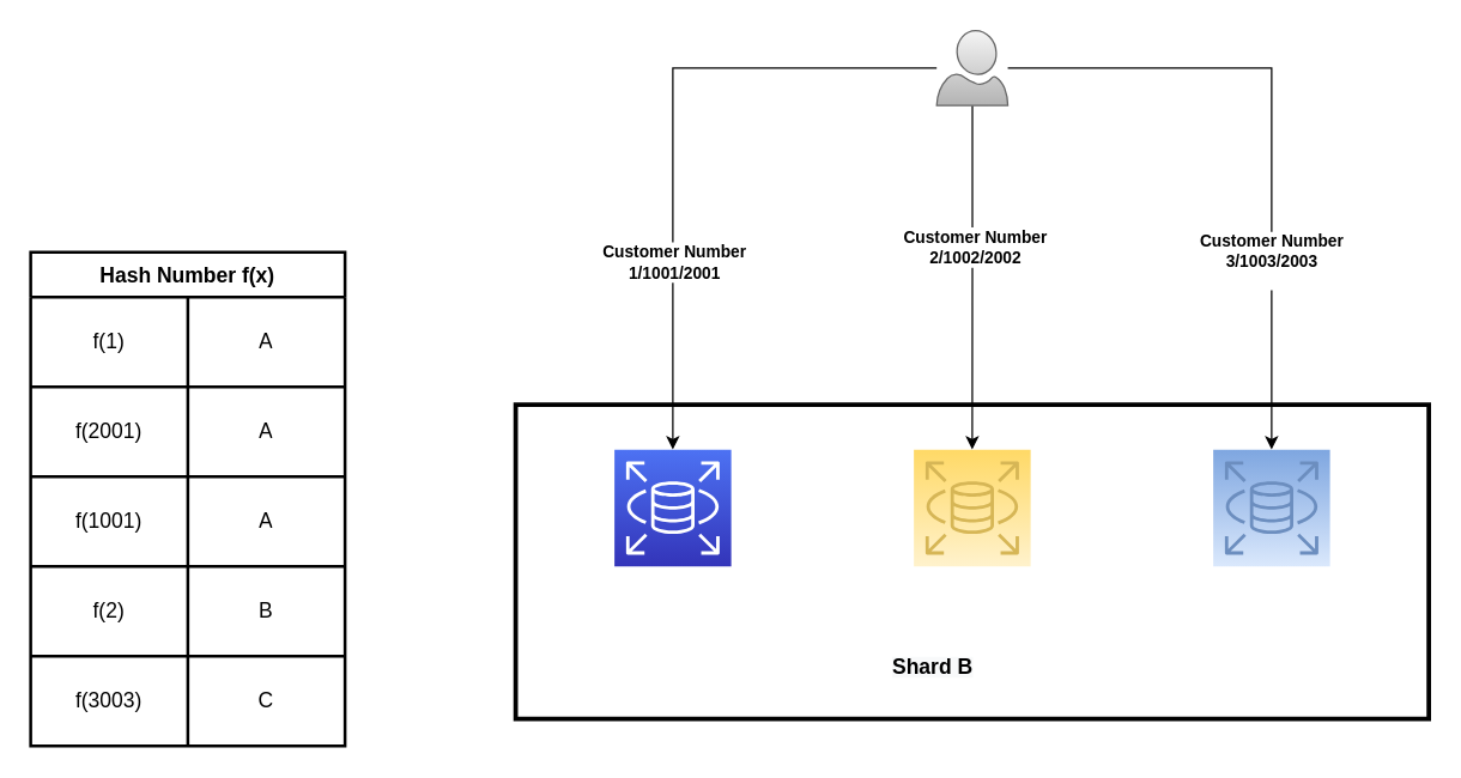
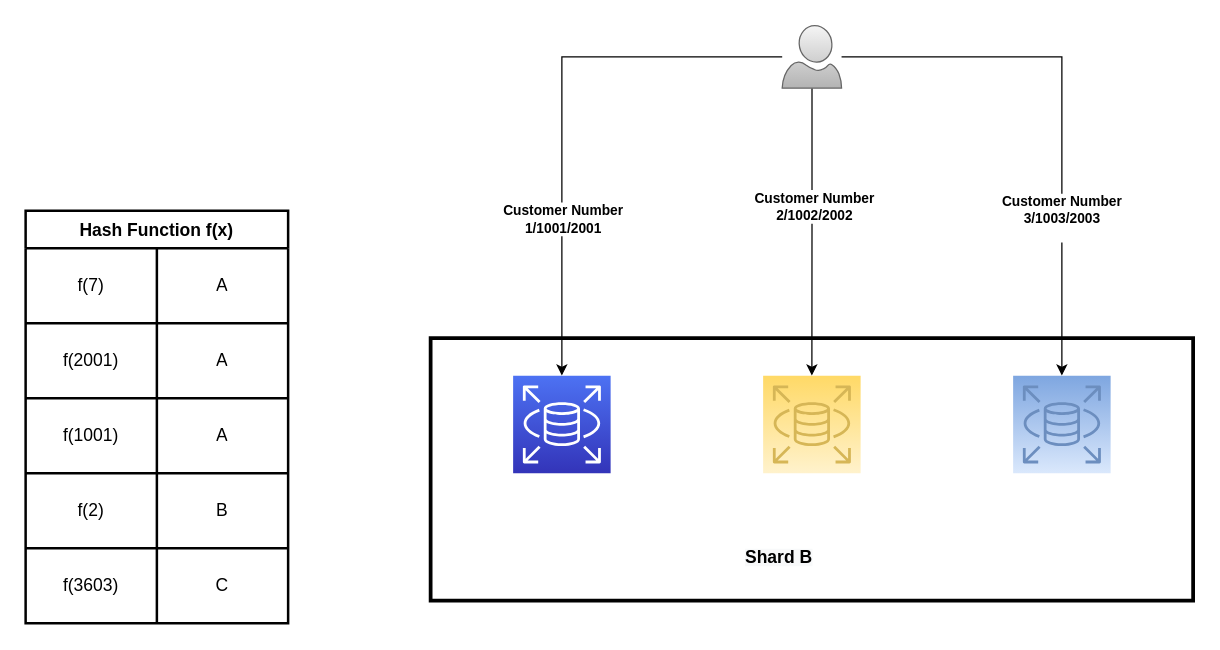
  <mxCell id="0" />
  <mxCell id="1" parent="0" />
  <mxCell id="2" value="" style="sketch=0;points=[[0,0,0],[0.25,0,0],[0.5,0,0],[0.75,0,0],[1,0,0],[0,1,0],[0.25,1,0],[0.5,1,0],[0.75,1,0],[1,1,0],[0,0.25,0],[0,0.5,0],[0,0.75,0],[1,0.25,0],[1,0.5,0],[1,0.75,0]];outlineConnect=0;fontColor=#232F3E;gradientColor=#4D72F3;gradientDirection=north;fillColor=#3334B9;strokeColor=#ffffff;dashed=0;verticalLabelPosition=bottom;verticalAlign=top;align=center;html=1;fontSize=12;fontStyle=0;aspect=fixed;shape=mxgraph.aws4.resourceIcon;resIcon=mxgraph.aws4.rds;" vertex="1" parent="1"><mxGeometry x="410" y="300" width="78" height="78" as="geometry" /></mxCell>
  <mxCell id="3" value="" style="sketch=0;points=[[0,0,0],[0.25,0,0],[0.5,0,0],[0.75,0,0],[1,0,0],[0,1,0],[0.25,1,0],[0.5,1,0],[0.75,1,0],[1,1,0],[0,0.25,0],[0,0.5,0],[0,0.75,0],[1,0.25,0],[1,0.5,0],[1,0.75,0]];outlineConnect=0;gradientDirection=north;fillColor=#fff2cc;strokeColor=#d6b656;dashed=0;verticalLabelPosition=bottom;verticalAlign=top;align=center;html=1;fontSize=12;fontStyle=0;aspect=fixed;shape=mxgraph.aws4.resourceIcon;resIcon=mxgraph.aws4.rds;gradientColor=#ffd966;" vertex="1" parent="1"><mxGeometry x="610" y="300" width="78" height="78" as="geometry" /></mxCell>
  <mxCell id="4" value="" style="sketch=0;points=[[0,0,0],[0.25,0,0],[0.5,0,0],[0.75,0,0],[1,0,0],[0,1,0],[0.25,1,0],[0.5,1,0],[0.75,1,0],[1,1,0],[0,0.25,0],[0,0.5,0],[0,0.75,0],[1,0.25,0],[1,0.5,0],[1,0.75,0]];outlineConnect=0;gradientDirection=north;fillColor=#dae8fc;strokeColor=#6c8ebf;dashed=0;verticalLabelPosition=bottom;verticalAlign=top;align=center;html=1;fontSize=12;fontStyle=0;aspect=fixed;shape=mxgraph.aws4.resourceIcon;resIcon=mxgraph.aws4.rds;gradientColor=#7ea6e0;" vertex="1" parent="1"><mxGeometry x="810" y="300" width="78" height="78" as="geometry" /></mxCell>
  <mxCell id="5" value="&lt;b style=&quot;color: rgb(0, 0, 0); font-family: Helvetica; font-style: normal; font-variant-ligatures: normal; font-variant-caps: normal; letter-spacing: normal; orphans: 2; text-align: center; text-indent: 0px; text-transform: none; widows: 2; word-spacing: 0px; -webkit-text-stroke-width: 0px; background-color: rgb(248, 249, 250); text-decoration-thickness: initial; text-decoration-style: initial; text-decoration-color: initial;&quot;&gt;&lt;font style=&quot;font-size: 14px;&quot;&gt;Shard B&lt;/font&gt;&lt;/b&gt;" style="text;whiteSpace=wrap;html=1;" vertex="1" parent="1"><mxGeometry x="594" y="430" width="70" height="30" as="geometry" /></mxCell>
  <mxCell id="6" style="edgeStyle=orthogonalEdgeStyle;rounded=0;orthogonalLoop=1;jettySize=auto;html=1;" edge="1" parent="1" source="13" target="2"><mxGeometry relative="1" as="geometry" /></mxCell>
  <mxCell id="7" value="&lt;b&gt;Customer Number&lt;br&gt;1/1001/2001&lt;br&gt;&lt;/b&gt;" style="edgeLabel;html=1;align=center;verticalAlign=middle;resizable=0;points=[];" vertex="1" connectable="0" parent="6"><mxGeometry x="0.445" y="-2" relative="1" as="geometry"><mxPoint x="2" y="-6" as="offset" /></mxGeometry></mxCell>
  <mxCell id="8" style="edgeStyle=orthogonalEdgeStyle;rounded=0;orthogonalLoop=1;jettySize=auto;html=1;" edge="1" parent="1" source="13" target="3"><mxGeometry relative="1" as="geometry" /></mxCell>
  <mxCell id="9" value="&lt;b&gt;Customer Number&lt;br&gt;2/1002/2002&lt;/b&gt;" style="edgeLabel;html=1;align=center;verticalAlign=middle;resizable=0;points=[];" vertex="1" connectable="0" parent="8"><mxGeometry x="-0.195" y="1" relative="1" as="geometry"><mxPoint y="1" as="offset" /></mxGeometry></mxCell>
  <mxCell id="10" style="edgeStyle=orthogonalEdgeStyle;rounded=0;orthogonalLoop=1;jettySize=auto;html=1;entryX=0.5;entryY=0;entryDx=0;entryDy=0;entryPerimeter=0;" edge="1" parent="1" source="13" target="4"><mxGeometry relative="1" as="geometry" /></mxCell>
  <mxCell id="11" value="&lt;span style=&quot;color: rgba(0, 0, 0, 0); font-family: monospace; font-size: 0px; text-align: start; background-color: rgb(248, 249, 250);&quot;&gt;%3CmxGraphModel%3E%3Croot%3E%3CmxCell%20id%3D%220%22%2F%3E%3CmxCell%20id%3D%221%22%20parent%3D%220%22%2F%3E%3CmxCell%20id%3D%222%22%20value%3D%22Customer%20Number%26lt%3Bbr%26gt%3B1000-2000%22%20style%3D%22edgeLabel%3Bhtml%3D1%3Balign%3Dcenter%3BverticalAlign%3Dmiddle%3Bresizable%3D0%3Bpoints%3D%5B%5D%3B%22%20vertex%3D%221%22%20connectable%3D%220%22%20parent%3D%221%22%3E%3CmxGeometry%20x%3D%22400.1%22%20y%3D%22139%22%20as%3D%22geometry%22%2F%3E%3C%2FmxCell%3E%3C%2Froot%3E%3C%2FmxGraphModel%3E&lt;/span&gt;" style="edgeLabel;html=1;align=center;verticalAlign=middle;resizable=0;points=[];" vertex="1" connectable="0" parent="10"><mxGeometry x="0.391" y="-2" relative="1" as="geometry"><mxPoint as="offset" /></mxGeometry></mxCell>
  <mxCell id="12" value="&lt;b&gt;Customer Number&lt;br&gt;3/1003/2003&lt;br&gt;&lt;br&gt;&lt;/b&gt;" style="edgeLabel;html=1;align=center;verticalAlign=middle;resizable=0;points=[];" vertex="1" connectable="0" parent="10"><mxGeometry x="0.472" y="-1" relative="1" as="geometry"><mxPoint y="-12" as="offset" /></mxGeometry></mxCell>
  <mxCell id="13" value="" style="verticalLabelPosition=bottom;html=1;verticalAlign=top;align=center;strokeColor=#666666;fillColor=#f5f5f5;shape=mxgraph.azure.user;gradientColor=#b3b3b3;" vertex="1" parent="1"><mxGeometry x="625.25" width="47.5" height="50" as="geometry" y="20" /></mxCell>
  <mxCell id="14" value="" style="rounded=0;whiteSpace=wrap;html=1;fontSize=14;fillColor=none;strokeWidth=3;" vertex="1" parent="1"><mxGeometry x="344" y="270" width="610" height="210" as="geometry" /></mxCell>
- <mxCell id="15" value="Hash Number f(x)" style="shape=table;startSize=30;container=1;collapsible=0;childLayout=tableLayout;fontSize=14;strokeWidth=2;fillColor=none;labelBackgroundColor=default;fontStyle=1" vertex="1" parent="1"><mxGeometry x="20" y="168" width="210" height="330" as="geometry" /></mxCell>
+ <mxCell id="15" value="Hash Function f(x)" style="shape=table;startSize=30;container=1;collapsible=0;childLayout=tableLayout;fontSize=14;strokeWidth=2;fillColor=none;labelBackgroundColor=default;fontStyle=1" vertex="1" parent="1"><mxGeometry x="20" y="168" width="210" height="330" as="geometry" /></mxCell>
  <mxCell id="16" value="" style="shape=tableRow;horizontal=0;startSize=0;swimlaneHead=0;swimlaneBody=0;top=0;left=0;bottom=0;right=0;collapsible=0;dropTarget=0;fillColor=none;points=[[0,0.5],[1,0.5]];portConstraint=eastwest;fontSize=14;strokeWidth=3;" vertex="1" parent="15"><mxGeometry y="30" width="210" height="60" as="geometry" /></mxCell>
- <mxCell id="17" value="f(1)" style="shape=partialRectangle;html=1;whiteSpace=wrap;connectable=0;overflow=hidden;fillColor=none;top=0;left=0;bottom=0;right=0;pointerEvents=1;fontSize=14;strokeWidth=3;" vertex="1" parent="16"><mxGeometry width="105" height="60" as="geometry"><mxRectangle width="105" height="60" as="alternateBounds" /></mxGeometry></mxCell>
+ <mxCell id="17" value="f(7)" style="shape=partialRectangle;html=1;whiteSpace=wrap;connectable=0;overflow=hidden;fillColor=none;top=0;left=0;bottom=0;right=0;pointerEvents=1;fontSize=14;strokeWidth=3;" vertex="1" parent="16"><mxGeometry width="105" height="60" as="geometry"><mxRectangle width="105" height="60" as="alternateBounds" /></mxGeometry></mxCell>
  <mxCell id="18" value="A" style="shape=partialRectangle;html=1;whiteSpace=wrap;connectable=0;overflow=hidden;fillColor=none;top=0;left=0;bottom=0;right=0;pointerEvents=1;fontSize=14;strokeWidth=3;" vertex="1" parent="16"><mxGeometry x="105" width="105" height="60" as="geometry"><mxRectangle width="105" height="60" as="alternateBounds" /></mxGeometry></mxCell>
  <mxCell id="19" value="" style="shape=tableRow;horizontal=0;startSize=0;swimlaneHead=0;swimlaneBody=0;top=0;left=0;bottom=0;right=0;collapsible=0;dropTarget=0;fillColor=none;points=[[0,0.5],[1,0.5]];portConstraint=eastwest;fontSize=14;strokeWidth=3;" vertex="1" parent="15"><mxGeometry y="90" width="210" height="60" as="geometry" /></mxCell>
  <mxCell id="20" value="f(2001)" style="shape=partialRectangle;html=1;whiteSpace=wrap;connectable=0;overflow=hidden;fillColor=none;top=0;left=0;bottom=0;right=0;pointerEvents=1;fontSize=14;strokeWidth=3;" vertex="1" parent="19"><mxGeometry width="105" height="60" as="geometry"><mxRectangle width="105" height="60" as="alternateBounds" /></mxGeometry></mxCell>
  <mxCell id="21" value="A" style="shape=partialRectangle;html=1;whiteSpace=wrap;connectable=0;overflow=hidden;fillColor=none;top=0;left=0;bottom=0;right=0;pointerEvents=1;fontSize=14;strokeWidth=3;" vertex="1" parent="19"><mxGeometry x="105" width="105" height="60" as="geometry"><mxRectangle width="105" height="60" as="alternateBounds" /></mxGeometry></mxCell>
  <mxCell id="22" value="" style="shape=tableRow;horizontal=0;startSize=0;swimlaneHead=0;swimlaneBody=0;top=0;left=0;bottom=0;right=0;collapsible=0;dropTarget=0;fillColor=none;points=[[0,0.5],[1,0.5]];portConstraint=eastwest;fontSize=14;strokeWidth=3;" vertex="1" parent="15"><mxGeometry y="150" width="210" height="60" as="geometry" /></mxCell>
  <mxCell id="23" value="f(1001)" style="shape=partialRectangle;html=1;whiteSpace=wrap;connectable=0;overflow=hidden;fillColor=none;top=0;left=0;bottom=0;right=0;pointerEvents=1;fontSize=14;strokeWidth=3;" vertex="1" parent="22"><mxGeometry width="105" height="60" as="geometry"><mxRectangle width="105" height="60" as="alternateBounds" /></mxGeometry></mxCell>
  <mxCell id="24" value="A" style="shape=partialRectangle;html=1;whiteSpace=wrap;connectable=0;overflow=hidden;fillColor=none;top=0;left=0;bottom=0;right=0;pointerEvents=1;fontSize=14;strokeWidth=3;" vertex="1" parent="22"><mxGeometry x="105" width="105" height="60" as="geometry"><mxRectangle width="105" height="60" as="alternateBounds" /></mxGeometry></mxCell>
  <mxCell id="25" style="shape=tableRow;horizontal=0;startSize=0;swimlaneHead=0;swimlaneBody=0;top=0;left=0;bottom=0;right=0;collapsible=0;dropTarget=0;fillColor=none;points=[[0,0.5],[1,0.5]];portConstraint=eastwest;fontSize=14;strokeWidth=3;" vertex="1" parent="15"><mxGeometry y="210" width="210" height="60" as="geometry" /></mxCell>
  <mxCell id="26" value="&lt;span style=&quot;&quot;&gt;f(2)&lt;/span&gt;" style="shape=partialRectangle;html=1;whiteSpace=wrap;connectable=0;overflow=hidden;fillColor=none;top=0;left=0;bottom=0;right=0;pointerEvents=1;fontSize=14;strokeWidth=3;" vertex="1" parent="25"><mxGeometry width="105" height="60" as="geometry"><mxRectangle width="105" height="60" as="alternateBounds" /></mxGeometry></mxCell>
  <mxCell id="27" value="&lt;span style=&quot;&quot;&gt;B&lt;/span&gt;" style="shape=partialRectangle;html=1;whiteSpace=wrap;connectable=0;overflow=hidden;fillColor=none;top=0;left=0;bottom=0;right=0;pointerEvents=1;fontSize=14;strokeWidth=3;" vertex="1" parent="25"><mxGeometry x="105" width="105" height="60" as="geometry"><mxRectangle width="105" height="60" as="alternateBounds" /></mxGeometry></mxCell>
  <mxCell id="28" style="shape=tableRow;horizontal=0;startSize=0;swimlaneHead=0;swimlaneBody=0;top=0;left=0;bottom=0;right=0;collapsible=0;dropTarget=0;fillColor=none;points=[[0,0.5],[1,0.5]];portConstraint=eastwest;fontSize=14;strokeWidth=3;" vertex="1" parent="15"><mxGeometry y="270" width="210" height="60" as="geometry" /></mxCell>
- <mxCell id="29" value="&lt;span style=&quot;&quot;&gt;f(3003)&lt;/span&gt;" style="shape=partialRectangle;html=1;whiteSpace=wrap;connectable=0;overflow=hidden;fillColor=none;top=0;left=0;bottom=0;right=0;pointerEvents=1;fontSize=14;strokeWidth=3;" vertex="1" parent="28"><mxGeometry width="105" height="60" as="geometry"><mxRectangle width="105" height="60" as="alternateBounds" /></mxGeometry></mxCell>
+ <mxCell id="29" value="&lt;span style=&quot;&quot;&gt;f(3603)&lt;/span&gt;" style="shape=partialRectangle;html=1;whiteSpace=wrap;connectable=0;overflow=hidden;fillColor=none;top=0;left=0;bottom=0;right=0;pointerEvents=1;fontSize=14;strokeWidth=3;" vertex="1" parent="28"><mxGeometry width="105" height="60" as="geometry"><mxRectangle width="105" height="60" as="alternateBounds" /></mxGeometry></mxCell>
  <mxCell id="30" value="C" style="shape=partialRectangle;html=1;whiteSpace=wrap;connectable=0;overflow=hidden;fillColor=none;top=0;left=0;bottom=0;right=0;pointerEvents=1;fontSize=14;strokeWidth=3;" vertex="1" parent="28"><mxGeometry x="105" width="105" height="60" as="geometry"><mxRectangle width="105" height="60" as="alternateBounds" /></mxGeometry></mxCell>
